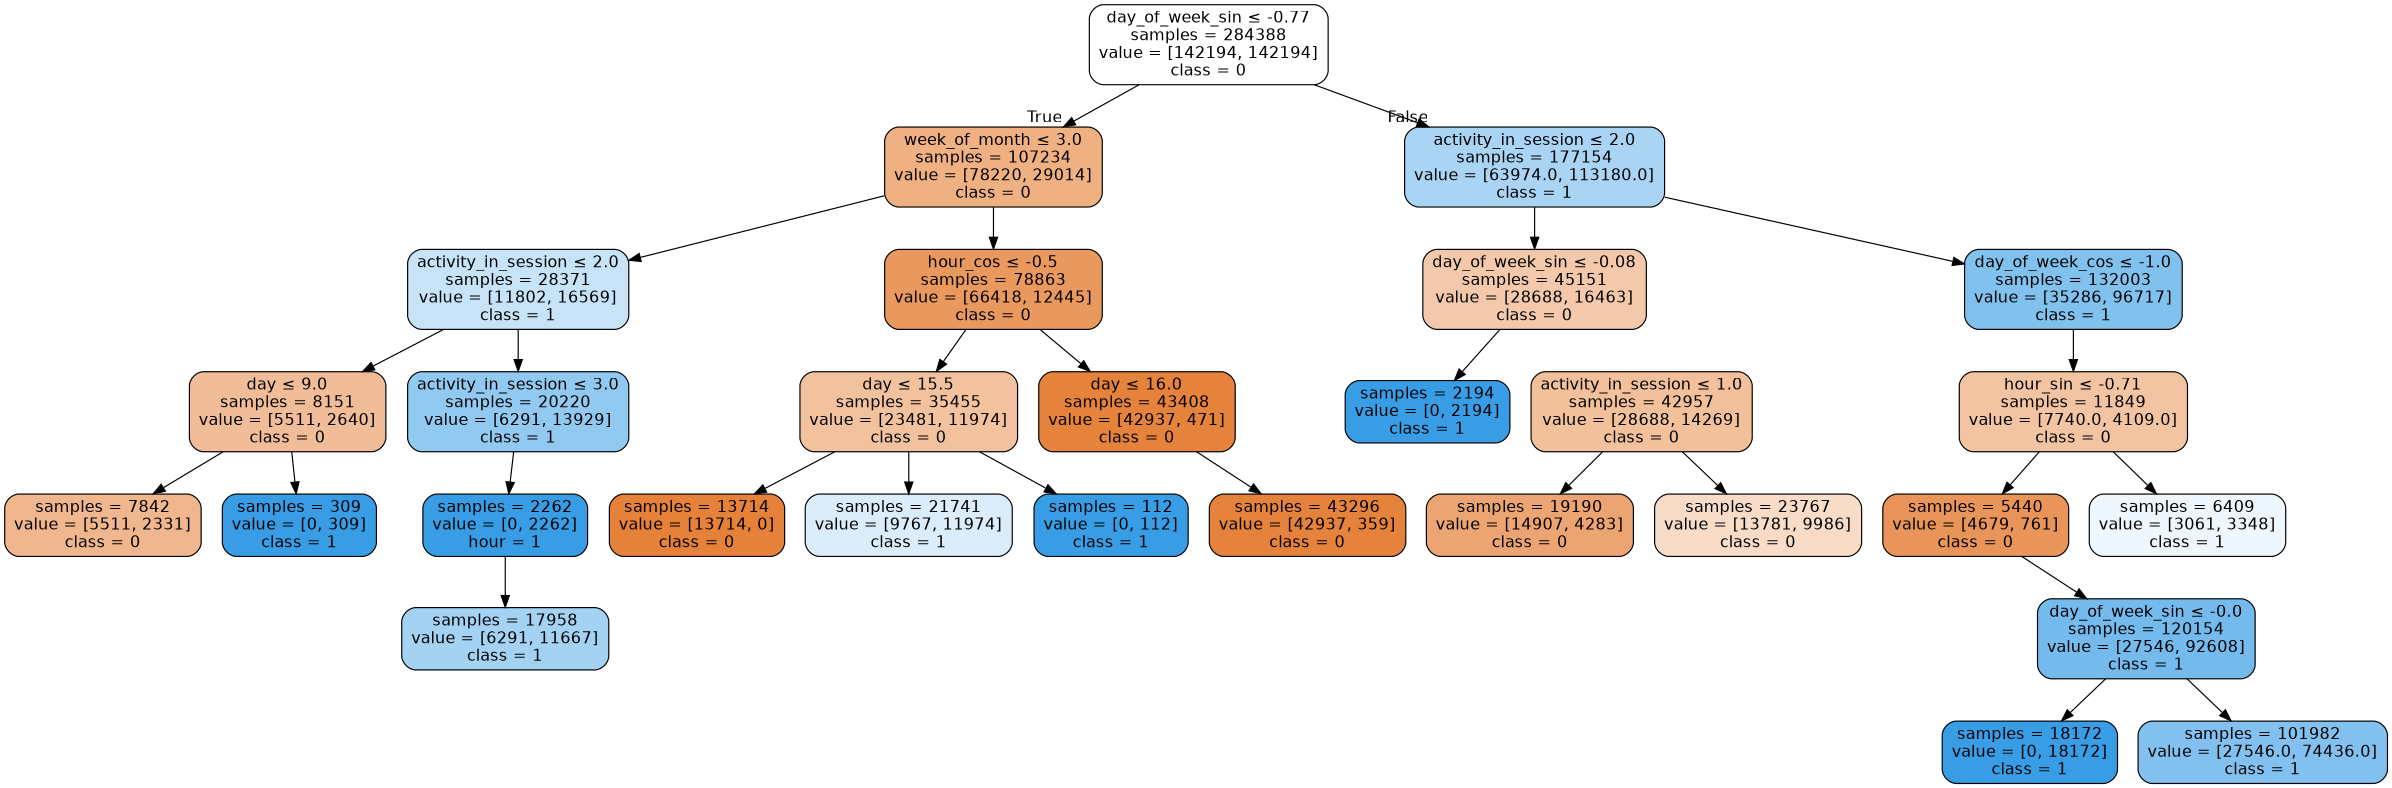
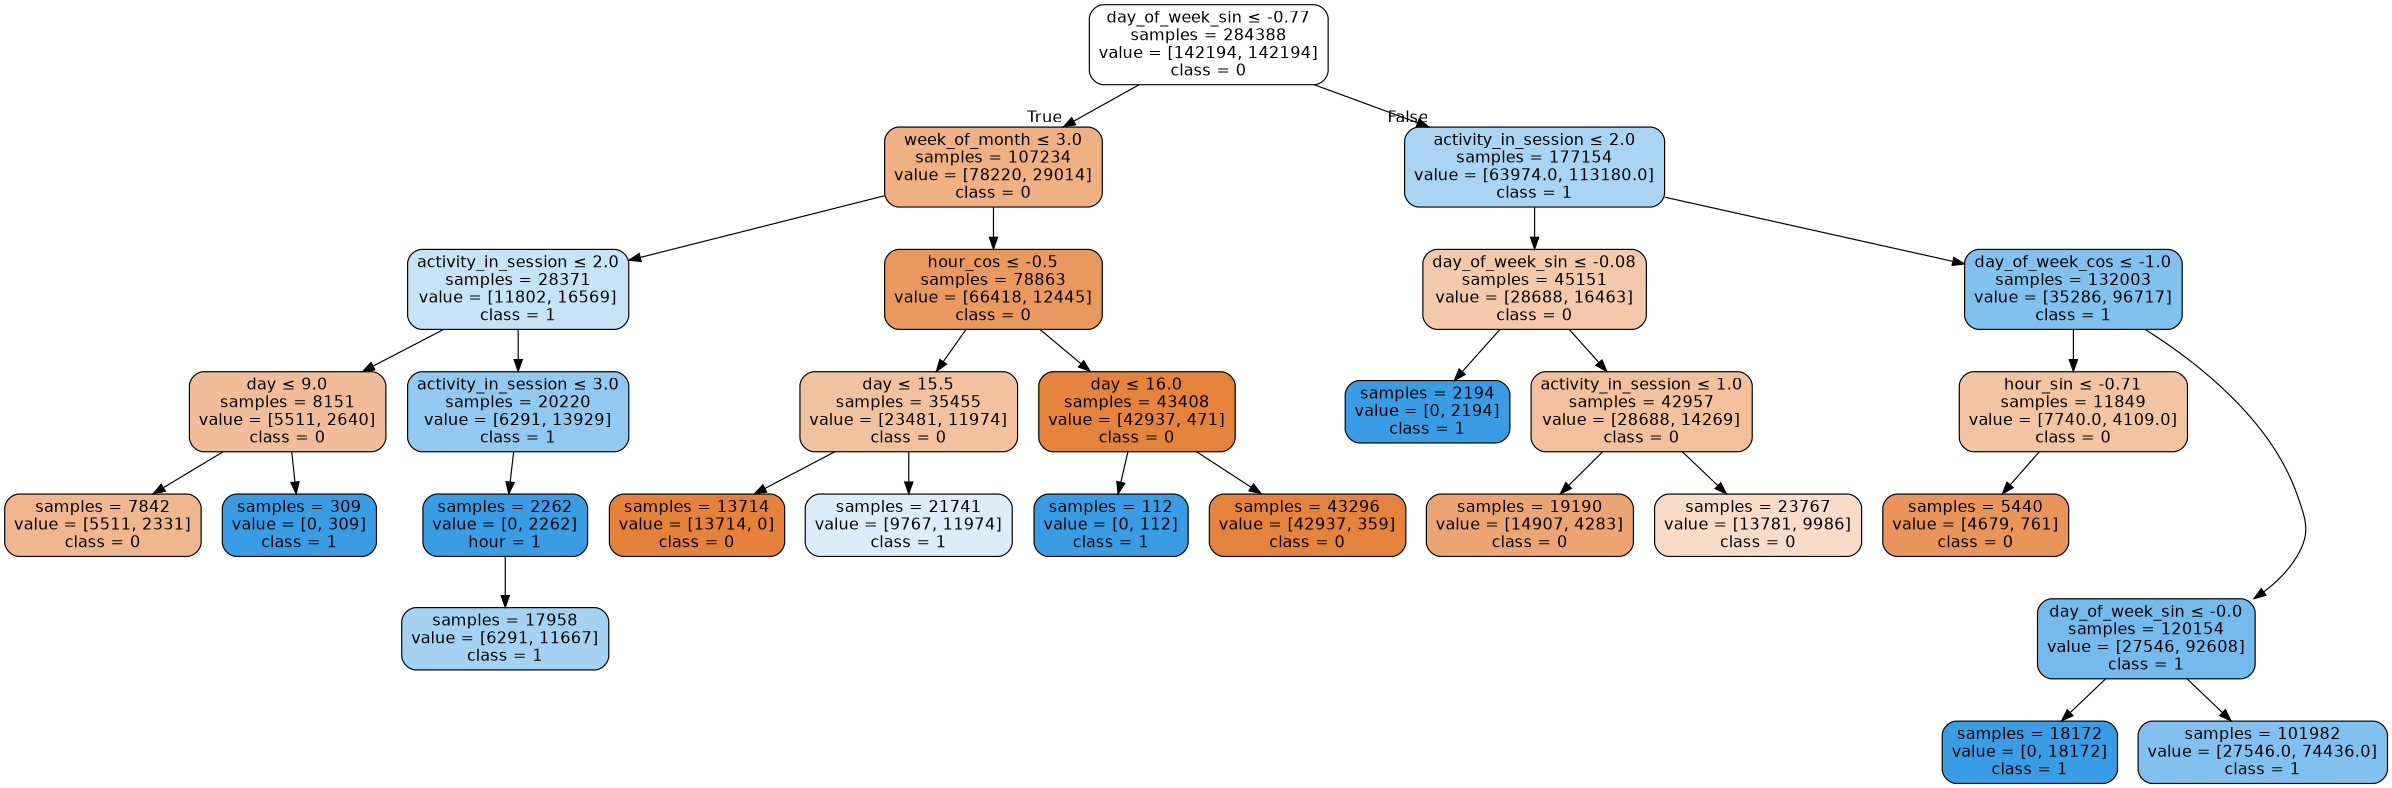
  digraph {
    node [color=black fillcolor="#399de5" fontname=helvetica shape=box style="filled, rounded"]
    edge [fontname=helvetica]
    n1 [fillcolor="#ffffff" label=<day_of_week_sin &le; -0.77<br/>samples = 284388<br/>value = [142194, 142194]<br/>class = 0>]
    n2 [fillcolor="#efb082" label=<week_of_month &le; 3.0<br/>samples = 107234<br/>value = [78220, 29014]<br/>class = 0>]
    n3 [fillcolor="#a9d4f4" label=<activity_in_session &le; 2.0<br/>samples = 177154<br/>value = [63974.0, 113180.0]<br/>class = 1>]
    n4 [fillcolor="#c6e3f8" label=<activity_in_session &le; 2.0<br/>samples = 28371<br/>value = [11802, 16569]<br/>class = 1>]
    n5 [fillcolor="#ea995e" label=<hour_cos &le; -0.5<br/>samples = 78863<br/>value = [66418, 12445]<br/>class = 0>]
    n6 [fillcolor="#f4c9ab" label=<day_of_week_sin &le; -0.08<br/>samples = 45151<br/>value = [28688, 16463]<br/>class = 0>]
    n7 [fillcolor="#81c1ee" label=<day_of_week_cos &le; -1.0<br/>samples = 132003<br/>value = [35286, 96717]<br/>class = 1>]
    n8 [fillcolor="#f1bd98" label=<day &le; 9.0<br/>samples = 8151<br/>value = [5511, 2640]<br/>class = 0>]
    n9 [fillcolor="#92c9f1" label=<activity_in_session &le; 3.0<br/>samples = 20220<br/>value = [6291, 13929]<br/>class = 1>]
    n10 [fillcolor="#f2c19e" label=<day &le; 15.5<br/>samples = 35455<br/>value = [23481, 11974]<br/>class = 0>]
    n11 [fillcolor="#e5823b" label=<day &le; 16.0<br/>samples = 43408<br/>value = [42937, 471]<br/>class = 0>]
    n12 [fillcolor="#f0b68d" label=<samples = 7842<br/>value = [5511, 2331]<br/>class = 0>]
    n13 [label=<samples = 309<br/>value = [0, 309]<br/>class = 1>]
    n14 [label=<samples = 2262<br/>value = [0, 2262]<br/>hour = 1>]
    n15 [fillcolor="#a4d2f3" label=<samples = 17958<br/>value = [6291, 11667]<br/>class = 1>]
    n16 [fillcolor="#e58139" label=<samples = 13714<br/>value = [13714, 0]<br/>class = 0>]
    n17 [fillcolor="#dbedfa" label=<samples = 21741<br/>value = [9767, 11974]<br/>class = 1>]
    n18 [fillcolor="#e5823b" label=<samples = 43296<br/>value = [42937, 359]<br/>class = 0>]
    n19 [label=<samples = 112<br/>value = [0, 112]<br/>class = 1>]
    n20 [label=<samples = 2194<br/>value = [0, 2194]<br/>class = 1>]
    n21 [fillcolor="#f2c09b" label=<activity_in_session &le; 1.0<br/>samples = 42957<br/>value = [28688, 14269]<br/>class = 0>]
    n22 [fillcolor="#f3c4a2" label=<hour_sin &le; -0.71<br/>samples = 11849<br/>value = [7740.0, 4109.0]<br/>class = 0>]
    n23 [fillcolor="#74baed" label=<day_of_week_sin &le; -0.0<br/>samples = 120154<br/>value = [27546, 92608]<br/>class = 1>]
    n24 [fillcolor="#eca572" label=<samples = 19190<br/>value = [14907, 4283]<br/>class = 0>]
    n25 [fillcolor="#f8dcc8" label=<samples = 23767<br/>value = [13781, 9986]<br/>class = 0>]
    n26 [fillcolor="#e99559" label=<samples = 5440<br/>value = [4679, 761]<br/>class = 0>]
-   n27 [fillcolor="#eef7fd" label=<samples = 6409<br/>value = [3061, 3348]<br/>class = 1>]
    n28 [label=<samples = 18172<br/>value = [0, 18172]<br/>class = 1>]
    n29 [fillcolor="#82c1ef" label=<samples = 101982<br/>value = [27546.0, 74436.0]<br/>class = 1>]
    n1 -> n2 [headlabel=True labelangle=45 labeldistance=2.5]
    n1 -> n3 [headlabel=False labelangle=-45 labeldistance=2.5]
    n2 -> n4
    n2 -> n5
    n3 -> n6
    n3 -> n7
    n4 -> n8
    n4 -> n9
    n5 -> n10
    n5 -> n11
    n6 -> n20
+   n6 -> n21
    n7 -> n22
-   n26 -> n23
+   n7 -> n23
    n8 -> n12
    n8 -> n13
    n9 -> n14
    n10 -> n16
    n10 -> n17
    n11 -> n18
-   n10 -> n19
+   n11 -> n19
    n14 -> n15
    n21 -> n24
    n21 -> n25
    n22 -> n26
-   n22 -> n27
    n23 -> n28
    n23 -> n29
  }
